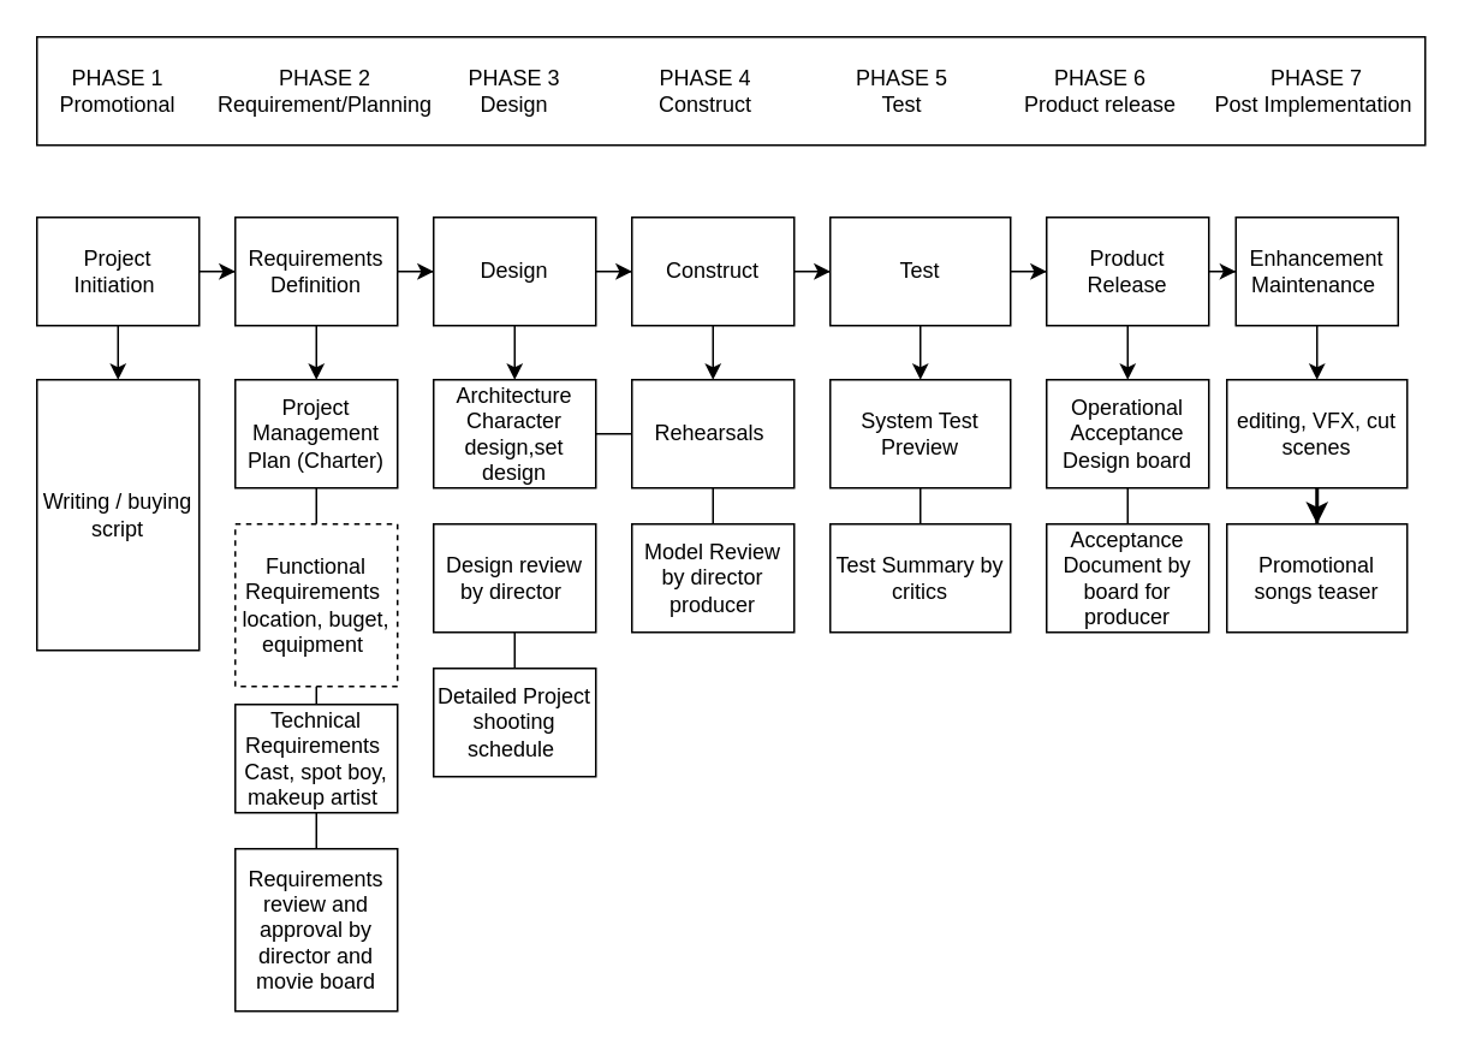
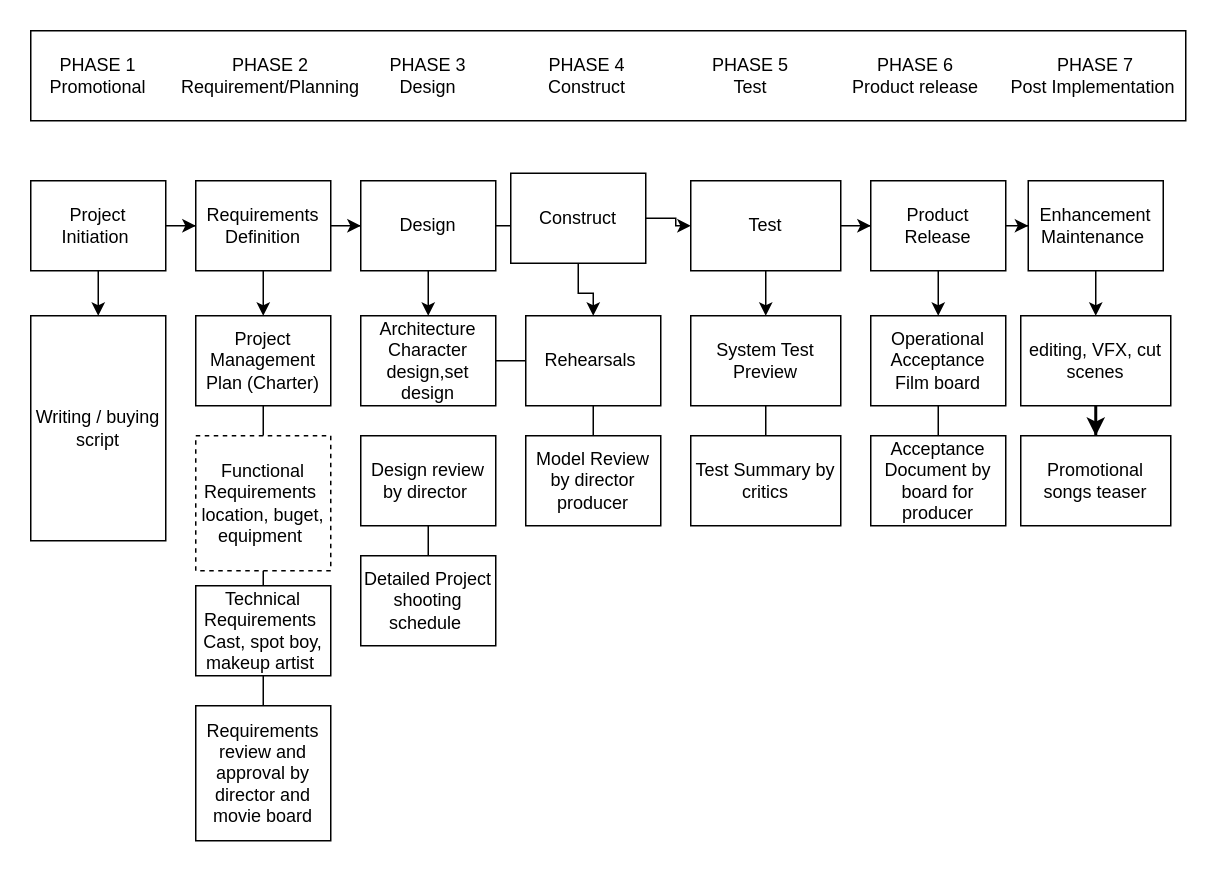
  <mxCell id="0" />
  <mxCell id="1" parent="0" />
  <mxCell id="2" value="" style="rounded=0;whiteSpace=wrap;html=1;fontStyle=0" parent="1" vertex="1"><mxGeometry x="20" y="20" width="770" height="60" as="geometry" /></mxCell>
  <mxCell id="3" value="PHASE 1&lt;br&gt;Promotional" style="text;html=1;strokeColor=none;fillColor=none;align=center;verticalAlign=middle;whiteSpace=wrap;rounded=0;fontStyle=0" parent="1" vertex="1"><mxGeometry x="20" y="20" width="90" height="60" as="geometry" /></mxCell>
  <mxCell id="4" value="PHASE 2&lt;br&gt;Requirement/Planning" style="text;html=1;strokeColor=none;fillColor=none;align=center;verticalAlign=middle;whiteSpace=wrap;rounded=0;fontStyle=0" parent="1" vertex="1"><mxGeometry x="130" y="20" width="100" height="60" as="geometry" /></mxCell>
  <mxCell id="5" value="PHASE 3&lt;br&gt;Design" style="text;html=1;strokeColor=none;fillColor=none;align=center;verticalAlign=middle;whiteSpace=wrap;rounded=0;fontStyle=0" parent="1" vertex="1"><mxGeometry x="235" y="20" width="100" height="60" as="geometry" /></mxCell>
  <mxCell id="6" value="PHASE 4&lt;br&gt;Construct" style="text;html=1;strokeColor=none;fillColor=none;align=center;verticalAlign=middle;whiteSpace=wrap;rounded=0;fontStyle=0" parent="1" vertex="1"><mxGeometry x="341" y="20" width="100" height="60" as="geometry" /></mxCell>
  <mxCell id="7" value="PHASE 5&lt;br&gt;Test" style="text;html=1;strokeColor=none;fillColor=none;align=center;verticalAlign=middle;whiteSpace=wrap;rounded=0;fontStyle=0" parent="1" vertex="1"><mxGeometry x="450" y="20" width="100" height="60" as="geometry" /></mxCell>
  <mxCell id="8" value="PHASE 6&lt;br&gt;Product release" style="text;html=1;strokeColor=none;fillColor=none;align=center;verticalAlign=middle;whiteSpace=wrap;rounded=0;fontStyle=0" parent="1" vertex="1"><mxGeometry x="560" y="20" width="100" height="60" as="geometry" /></mxCell>
  <mxCell id="9" value="PHASE 7&lt;br&gt;Post Implementation&amp;nbsp;" style="text;html=1;strokeColor=none;fillColor=none;align=center;verticalAlign=middle;whiteSpace=wrap;rounded=0;fontStyle=0" parent="1" vertex="1"><mxGeometry x="670" y="20" width="120" height="60" as="geometry" /></mxCell>
  <mxCell id="10" value="" style="edgeStyle=orthogonalEdgeStyle;rounded=0;orthogonalLoop=1;jettySize=auto;html=1;fontStyle=0" parent="1" source="12" target="15" edge="1"><mxGeometry relative="1" as="geometry" /></mxCell>
  <mxCell id="11" value="" style="edgeStyle=orthogonalEdgeStyle;rounded=0;orthogonalLoop=1;jettySize=auto;html=1;endArrow=classic;endFill=1;fontStyle=0" parent="1" source="12" target="30" edge="1"><mxGeometry relative="1" as="geometry" /></mxCell>
  <mxCell id="12" value="Project Initiation&amp;nbsp;" style="rounded=0;whiteSpace=wrap;html=1;fontStyle=0" parent="1" vertex="1"><mxGeometry x="20" y="120" width="90" height="60" as="geometry" /></mxCell>
  <mxCell id="13" value="" style="edgeStyle=orthogonalEdgeStyle;rounded=0;orthogonalLoop=1;jettySize=auto;html=1;fontStyle=0" parent="1" source="15" target="18" edge="1"><mxGeometry relative="1" as="geometry" /></mxCell>
  <mxCell id="14" value="" style="edgeStyle=orthogonalEdgeStyle;rounded=0;orthogonalLoop=1;jettySize=auto;html=1;entryX=0.5;entryY=0;entryDx=0;entryDy=0;startArrow=none;startFill=0;endArrow=classic;endFill=1;fontStyle=0" parent="1" source="15" target="48" edge="1"><mxGeometry relative="1" as="geometry" /></mxCell>
  <mxCell id="15" value="Requirements Definition" style="rounded=0;whiteSpace=wrap;html=1;fontStyle=0" parent="1" vertex="1"><mxGeometry x="130" y="120" width="90" height="60" as="geometry" /></mxCell>
  <mxCell id="16" value="" style="edgeStyle=orthogonalEdgeStyle;rounded=0;orthogonalLoop=1;jettySize=auto;html=1;fontStyle=0" parent="1" source="18" target="21" edge="1"><mxGeometry relative="1" as="geometry" /></mxCell>
  <mxCell id="17" value="" style="edgeStyle=orthogonalEdgeStyle;rounded=0;orthogonalLoop=1;jettySize=auto;html=1;fontStyle=0" parent="1" source="18" target="43" edge="1"><mxGeometry relative="1" as="geometry" /></mxCell>
  <mxCell id="18" value="Design" style="rounded=0;whiteSpace=wrap;html=1;fontStyle=0" parent="1" vertex="1"><mxGeometry x="240" y="120" width="90" height="60" as="geometry" /></mxCell>
  <mxCell id="19" value="" style="edgeStyle=orthogonalEdgeStyle;rounded=0;orthogonalLoop=1;jettySize=auto;html=1;fontStyle=0" parent="1" source="21" target="24" edge="1"><mxGeometry relative="1" as="geometry" /></mxCell>
  <mxCell id="20" value="" style="edgeStyle=orthogonalEdgeStyle;rounded=0;orthogonalLoop=1;jettySize=auto;html=1;fontStyle=0" parent="1" source="21" target="40" edge="1"><mxGeometry relative="1" as="geometry" /></mxCell>
- <mxCell id="21" value="Construct" style="rounded=0;whiteSpace=wrap;html=1;fontStyle=0" parent="1" vertex="1"><mxGeometry x="350" y="120" width="90" height="60" as="geometry" /></mxCell>
+ <mxCell id="21" value="Construct" style="rounded=0;whiteSpace=wrap;html=1;fontStyle=0" parent="1" vertex="1"><mxGeometry x="340" y="115" width="90" height="60" as="geometry" /></mxCell>
  <mxCell id="22" value="" style="edgeStyle=orthogonalEdgeStyle;rounded=0;orthogonalLoop=1;jettySize=auto;html=1;fontStyle=0" parent="1" source="24" target="27" edge="1"><mxGeometry relative="1" as="geometry" /></mxCell>
  <mxCell id="23" value="" style="edgeStyle=orthogonalEdgeStyle;rounded=0;orthogonalLoop=1;jettySize=auto;html=1;entryX=0.5;entryY=0;entryDx=0;entryDy=0;fontStyle=0" parent="1" source="24" target="37" edge="1"><mxGeometry relative="1" as="geometry" /></mxCell>
  <mxCell id="24" value="Test" style="rounded=0;whiteSpace=wrap;html=1;fontStyle=0" parent="1" vertex="1"><mxGeometry x="460" y="120" width="100" height="60" as="geometry" /></mxCell>
  <mxCell id="25" value="" style="edgeStyle=orthogonalEdgeStyle;rounded=0;orthogonalLoop=1;jettySize=auto;html=1;fontStyle=0" parent="1" source="27" target="29" edge="1"><mxGeometry relative="1" as="geometry" /></mxCell>
  <mxCell id="26" value="" style="edgeStyle=orthogonalEdgeStyle;rounded=0;orthogonalLoop=1;jettySize=auto;html=1;fontStyle=0" parent="1" source="27" target="34" edge="1"><mxGeometry relative="1" as="geometry" /></mxCell>
  <mxCell id="27" value="Product Release" style="rounded=0;whiteSpace=wrap;html=1;fontStyle=0" parent="1" vertex="1"><mxGeometry x="580" y="120" width="90" height="60" as="geometry" /></mxCell>
  <mxCell id="28" value="" style="edgeStyle=orthogonalEdgeStyle;rounded=0;orthogonalLoop=1;jettySize=auto;html=1;fontStyle=0" parent="1" source="29" target="32" edge="1"><mxGeometry relative="1" as="geometry" /></mxCell>
  <mxCell id="29" value="Enhancement Maintenance&amp;nbsp;" style="rounded=0;whiteSpace=wrap;html=1;fontStyle=0" parent="1" vertex="1"><mxGeometry x="685" y="120" width="90" height="60" as="geometry" /></mxCell>
  <mxCell id="30" value="Writing / buying script" style="rounded=0;whiteSpace=wrap;html=1;fontStyle=0" parent="1" vertex="1"><mxGeometry x="20" y="210" width="90" height="150" as="geometry" /></mxCell>
  <mxCell id="31" value="" style="edgeStyle=orthogonalEdgeStyle;rounded=0;orthogonalLoop=1;jettySize=auto;html=1;fontSize=14;startArrow=none;startFill=0;endArrow=classic;endFill=1;strokeWidth=2;fontStyle=0" parent="1" source="32" target="54" edge="1"><mxGeometry relative="1" as="geometry" /></mxCell>
  <mxCell id="32" value="editing, VFX, cut scenes" style="rounded=0;whiteSpace=wrap;html=1;fontStyle=0" parent="1" vertex="1"><mxGeometry x="680" y="210" width="100" height="60" as="geometry" /></mxCell>
  <mxCell id="33" value="" style="edgeStyle=orthogonalEdgeStyle;rounded=0;orthogonalLoop=1;jettySize=auto;html=1;endArrow=none;endFill=0;fontStyle=0" parent="1" source="34" target="35" edge="1"><mxGeometry relative="1" as="geometry" /></mxCell>
- <mxCell id="34" value="Operational Acceptance&lt;br&gt;Design board" style="rounded=0;whiteSpace=wrap;html=1;fontStyle=0" parent="1" vertex="1"><mxGeometry x="580" y="210" width="90" height="60" as="geometry" /></mxCell>
+ <mxCell id="34" value="Operational Acceptance&lt;br&gt;Film board" style="rounded=0;whiteSpace=wrap;html=1;fontStyle=0" parent="1" vertex="1"><mxGeometry x="580" y="210" width="90" height="60" as="geometry" /></mxCell>
  <mxCell id="35" value="Acceptance Document by board for producer" style="rounded=0;whiteSpace=wrap;html=1;fontStyle=0" parent="1" vertex="1"><mxGeometry x="580" y="290" width="90" height="60" as="geometry" /></mxCell>
  <mxCell id="36" value="" style="edgeStyle=orthogonalEdgeStyle;rounded=0;orthogonalLoop=1;jettySize=auto;html=1;endArrow=none;endFill=0;fontStyle=0" parent="1" source="37" target="38" edge="1"><mxGeometry relative="1" as="geometry" /></mxCell>
  <mxCell id="37" value="System Test&lt;br&gt;Preview" style="rounded=0;whiteSpace=wrap;html=1;fontStyle=0" parent="1" vertex="1"><mxGeometry x="460" y="210" width="100" height="60" as="geometry" /></mxCell>
  <mxCell id="38" value="Test Summary by critics" style="rounded=0;whiteSpace=wrap;html=1;fontStyle=0" parent="1" vertex="1"><mxGeometry x="460" y="290" width="100" height="60" as="geometry" /></mxCell>
  <mxCell id="39" value="" style="edgeStyle=orthogonalEdgeStyle;rounded=0;orthogonalLoop=1;jettySize=auto;html=1;endArrow=none;endFill=0;fontStyle=0" parent="1" source="40" target="41" edge="1"><mxGeometry relative="1" as="geometry" /></mxCell>
  <mxCell id="40" value="Rehearsals&amp;nbsp;" style="rounded=0;whiteSpace=wrap;html=1;fontStyle=0" parent="1" vertex="1"><mxGeometry x="350" y="210" width="90" height="60" as="geometry" /></mxCell>
  <mxCell id="41" value="Model Review by director producer" style="rounded=0;whiteSpace=wrap;html=1;fontStyle=0" parent="1" vertex="1"><mxGeometry x="350" y="290" width="90" height="60" as="geometry" /></mxCell>
  <mxCell id="42" value="" style="edgeStyle=orthogonalEdgeStyle;rounded=0;orthogonalLoop=1;jettySize=auto;html=1;endArrow=none;endFill=0;fontStyle=0;" parent="1" source="43" target="40" edge="1"><mxGeometry relative="1" as="geometry" /></mxCell>
  <mxCell id="43" value="Architecture&lt;br&gt;Character design,set design" style="rounded=0;whiteSpace=wrap;html=1;fontStyle=0" parent="1" vertex="1"><mxGeometry x="240" y="210" width="90" height="60" as="geometry" /></mxCell>
  <mxCell id="44" value="" style="edgeStyle=orthogonalEdgeStyle;rounded=0;orthogonalLoop=1;jettySize=auto;html=1;endArrow=none;endFill=0;fontStyle=0" parent="1" source="45" target="46" edge="1"><mxGeometry relative="1" as="geometry" /></mxCell>
  <mxCell id="45" value="Design review by director&amp;nbsp;" style="rounded=0;whiteSpace=wrap;html=1;fontStyle=0" parent="1" vertex="1"><mxGeometry x="240" y="290" width="90" height="60" as="geometry" /></mxCell>
  <mxCell id="46" value="Detailed Project&lt;br&gt;shooting schedule&amp;nbsp;" style="rounded=0;whiteSpace=wrap;html=1;fontStyle=0" parent="1" vertex="1"><mxGeometry x="240" y="370" width="90" height="60" as="geometry" /></mxCell>
  <mxCell id="47" value="" style="edgeStyle=orthogonalEdgeStyle;rounded=0;orthogonalLoop=1;jettySize=auto;html=1;endArrow=none;endFill=0;fontStyle=0" parent="1" source="48" target="50" edge="1"><mxGeometry relative="1" as="geometry" /></mxCell>
  <mxCell id="48" value="Project Management Plan (Charter)" style="rounded=0;whiteSpace=wrap;html=1;fontStyle=0" parent="1" vertex="1"><mxGeometry x="130" y="210" width="90" height="60" as="geometry" /></mxCell>
  <mxCell id="49" value="" style="edgeStyle=orthogonalEdgeStyle;rounded=0;orthogonalLoop=1;jettySize=auto;html=1;endArrow=none;endFill=0;fontStyle=0" parent="1" source="50" target="52" edge="1"><mxGeometry relative="1" as="geometry" /></mxCell>
  <mxCell id="50" value="Functional Requirements&amp;nbsp;&lt;br&gt;location, buget, equipment&amp;nbsp;" style="rounded=0;whiteSpace=wrap;html=1;fontStyle=0;dashed=1;" parent="1" vertex="1"><mxGeometry x="130" y="290" width="90" height="90" as="geometry" /></mxCell>
  <mxCell id="51" value="" style="edgeStyle=orthogonalEdgeStyle;rounded=0;orthogonalLoop=1;jettySize=auto;html=1;endArrow=none;endFill=0;fontStyle=0" parent="1" source="52" target="53" edge="1"><mxGeometry relative="1" as="geometry" /></mxCell>
  <mxCell id="52" value="Technical Requirements&amp;nbsp;&lt;br&gt;Cast, spot boy, makeup artist&amp;nbsp;" style="rounded=0;whiteSpace=wrap;html=1;fontStyle=0" parent="1" vertex="1"><mxGeometry x="130" y="390" width="90" height="60" as="geometry" /></mxCell>
  <mxCell id="53" value="Requirements review and approval by director and movie board" style="rounded=0;whiteSpace=wrap;html=1;fontStyle=0" parent="1" vertex="1"><mxGeometry x="130" y="470" width="90" height="90" as="geometry" /></mxCell>
  <mxCell id="54" value="Promotional songs teaser" style="rounded=0;whiteSpace=wrap;html=1;fontStyle=0" parent="1" vertex="1"><mxGeometry x="680" y="290" width="100" height="60" as="geometry" /></mxCell>
